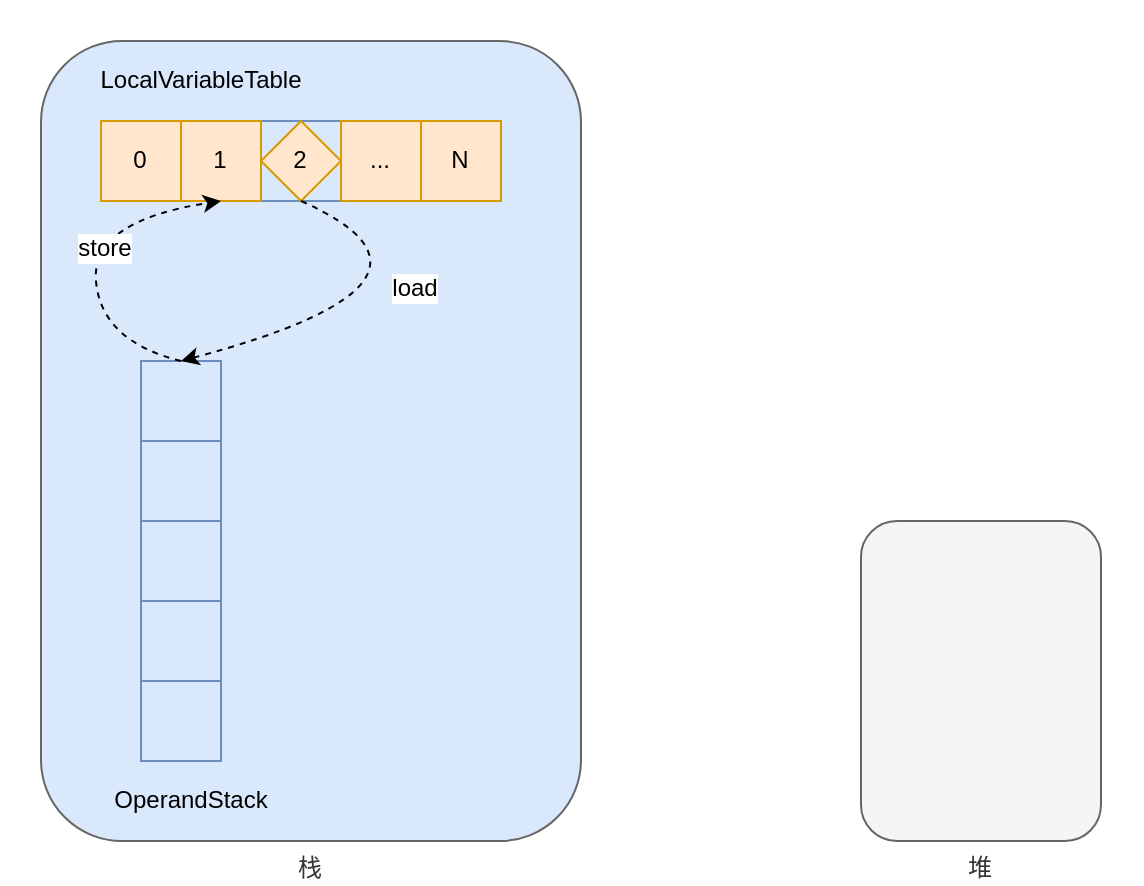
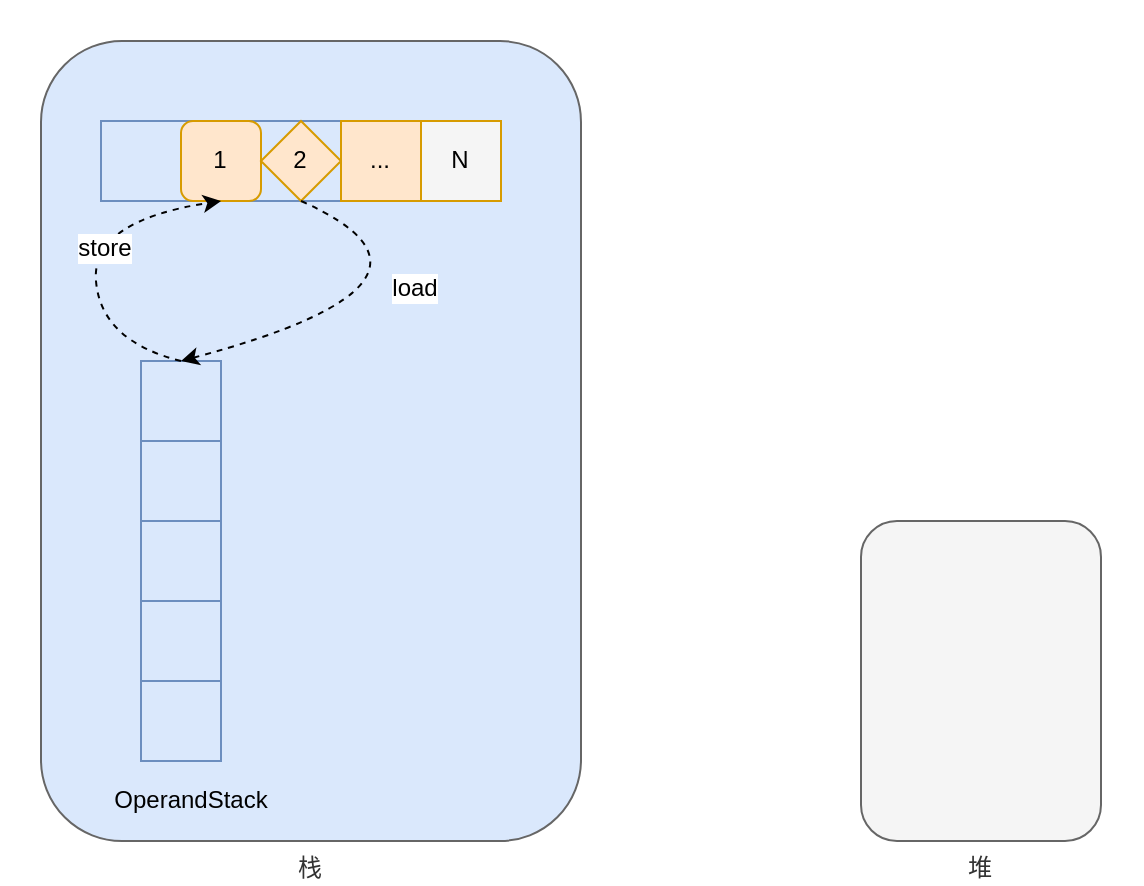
  <mxCell id="0" />
  <mxCell id="1" parent="0" />
  <mxCell id="2" value="栈" style="rounded=1;whiteSpace=wrap;html=1;fontColor=#333333;labelPosition=center;verticalLabelPosition=bottom;align=center;verticalAlign=top;fillColor=#dae8fc;strokeColor=#666666;" parent="1" vertex="1"><mxGeometry x="20" y="20" width="270" height="400" as="geometry" /></mxCell>
- <mxCell id="3" value="LocalVariableTable" style="text;html=1;align=center;verticalAlign=middle;resizable=0;points=[];;autosize=1;fontColor=#000000;" parent="1" vertex="1"><mxGeometry x="40" y="30" width="120" height="20" as="geometry" /></mxCell>
  <mxCell id="4" value="" style="group;fillColor=#dae8fc;strokeColor=#6c8ebf;" parent="1" vertex="1" connectable="0"><mxGeometry x="50" y="60" width="200" height="40" as="geometry" /></mxCell>
  <mxCell id="5" value="OperandStack" style="text;html=1;align=center;verticalAlign=middle;resizable=0;points=[];;autosize=1;fontColor=#000000;" parent="1" vertex="1"><mxGeometry x="50" y="390" width="90" height="20" as="geometry" /></mxCell>
  <mxCell id="6" value="" style="group" parent="1" vertex="1" connectable="0"><mxGeometry x="70" y="180" width="40" height="200" as="geometry" /></mxCell>
  <mxCell id="7" value="" style="rounded=0;whiteSpace=wrap;html=1;fillColor=#dae8fc;strokeColor=#6c8ebf;" parent="6" vertex="1"><mxGeometry width="40" height="40" as="geometry" /></mxCell>
  <mxCell id="8" value="" style="rounded=0;whiteSpace=wrap;html=1;fillColor=#dae8fc;strokeColor=#6c8ebf;" parent="6" vertex="1"><mxGeometry y="40" width="40" height="40" as="geometry" /></mxCell>
  <mxCell id="9" value="" style="rounded=0;whiteSpace=wrap;html=1;fillColor=#dae8fc;strokeColor=#6c8ebf;" parent="6" vertex="1"><mxGeometry y="80" width="40" height="40" as="geometry" /></mxCell>
  <mxCell id="10" value="" style="rounded=0;whiteSpace=wrap;html=1;fillColor=#dae8fc;strokeColor=#6c8ebf;" parent="6" vertex="1"><mxGeometry y="120" width="40" height="40" as="geometry" /></mxCell>
  <mxCell id="11" value="" style="rounded=0;whiteSpace=wrap;html=1;fillColor=#dae8fc;strokeColor=#6c8ebf;" parent="6" vertex="1"><mxGeometry y="160" width="40" height="40" as="geometry" /></mxCell>
- <mxCell id="12" value="0" style="rounded=0;whiteSpace=wrap;html=1;fillColor=#ffe6cc;strokeColor=#d79b00;" parent="1" vertex="1"><mxGeometry x="50" y="60" width="40" height="40" as="geometry" /></mxCell>
- <mxCell id="13" value="1" style="rounded=0;whiteSpace=wrap;html=1;fillColor=#ffe6cc;strokeColor=#d79b00;" parent="1" vertex="1"><mxGeometry x="90" y="60" width="40" height="40" as="geometry" /></mxCell>
+ <mxCell id="13" value="1" style="whiteSpace=wrap;html=1;fillColor=#ffe6cc;strokeColor=#d79b00;rounded=1;" parent="1" vertex="1"><mxGeometry x="90" y="60" width="40" height="40" as="geometry" /></mxCell>
  <mxCell id="14" value="2" style="rhombus;whiteSpace=wrap;html=1;fillColor=#ffe6cc;strokeColor=#d79b00;" parent="1" vertex="1"><mxGeometry x="130" y="60" width="40" height="40" as="geometry" /></mxCell>
  <mxCell id="15" value="..." style="rounded=0;whiteSpace=wrap;html=1;fillColor=#ffe6cc;strokeColor=#d79b00;" parent="1" vertex="1"><mxGeometry x="170" y="60" width="40" height="40" as="geometry" /></mxCell>
- <mxCell id="16" value="N" style="rounded=0;whiteSpace=wrap;html=1;fillColor=#ffe6cc;strokeColor=#d79b00;" parent="1" vertex="1"><mxGeometry x="210" y="60" width="40" height="40" as="geometry" /></mxCell>
+ <mxCell id="16" value="N" style="rounded=0;whiteSpace=wrap;html=1;fillColor=#f5f5f5;strokeColor=#d79b00;" parent="1" vertex="1"><mxGeometry x="210" y="60" width="40" height="40" as="geometry" /></mxCell>
  <mxCell id="17" value="堆" style="rounded=1;whiteSpace=wrap;html=1;fontColor=#333333;fillColor=#f5f5f5;strokeColor=#666666;labelPosition=center;verticalLabelPosition=bottom;align=center;verticalAlign=top;" parent="1" vertex="1"><mxGeometry x="430" y="260" width="120" height="160" as="geometry" /></mxCell>
  <mxCell id="18" value="" style="curved=1;endArrow=classic;html=1;dashed=1;gradientColor=none;fontColor=#000000;entryX=0.5;entryY=1;entryDx=0;entryDy=0;exitX=0.5;exitY=0;exitDx=0;exitDy=0;" parent="1" source="7" target="13" edge="1"><mxGeometry width="50" height="50" relative="1" as="geometry"><mxPoint x="45" y="160" as="sourcePoint" /><mxPoint x="95" y="110" as="targetPoint" /><Array as="points"><mxPoint x="50" y="170" /><mxPoint x="45" y="110" /></Array></mxGeometry></mxCell>
  <mxCell id="19" value="store" style="text;html=1;align=center;verticalAlign=middle;resizable=0;points=[];;labelBackgroundColor=#ffffff;fontColor=#000000;" parent="18" vertex="1" connectable="0"><mxGeometry x="0.041" y="-5" relative="1" as="geometry"><mxPoint as="offset" /></mxGeometry></mxCell>
  <mxCell id="20" value="" style="curved=1;endArrow=classic;html=1;dashed=1;gradientColor=none;fontColor=#000000;entryX=0.5;entryY=0;entryDx=0;entryDy=0;exitX=0.5;exitY=1;exitDx=0;exitDy=0;" parent="1" source="14" target="7" edge="1"><mxGeometry width="50" height="50" relative="1" as="geometry"><mxPoint x="190" y="220" as="sourcePoint" /><mxPoint x="210" y="140" as="targetPoint" /><Array as="points"><mxPoint x="240" y="140" /></Array></mxGeometry></mxCell>
  <mxCell id="21" value="load" style="text;html=1;align=center;verticalAlign=middle;resizable=0;points=[];;labelBackgroundColor=#ffffff;fontColor=#000000;" parent="20" vertex="1" connectable="0"><mxGeometry x="0.041" y="-5" relative="1" as="geometry"><mxPoint as="offset" /></mxGeometry></mxCell>
